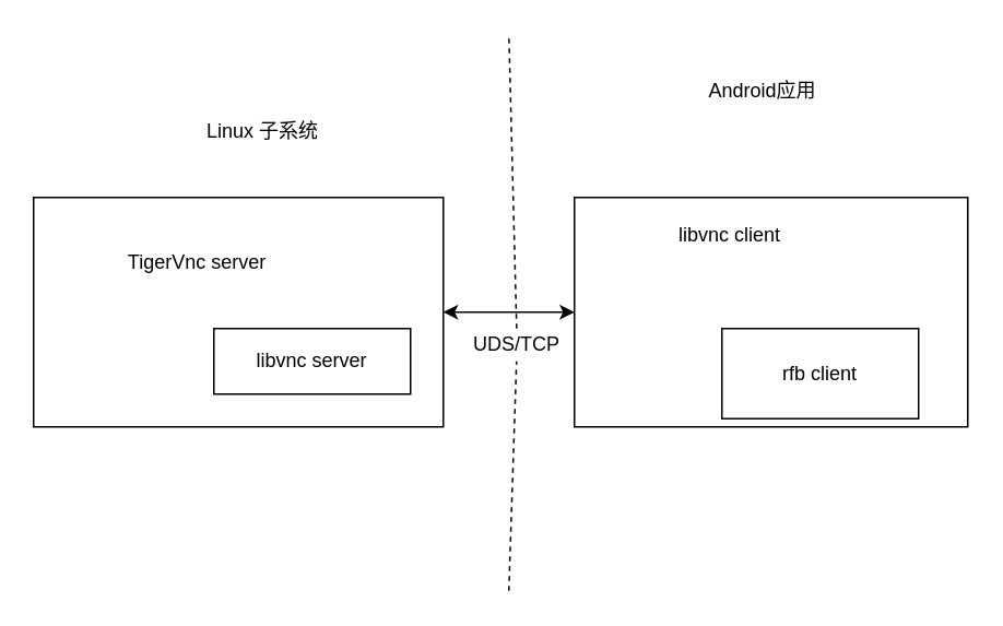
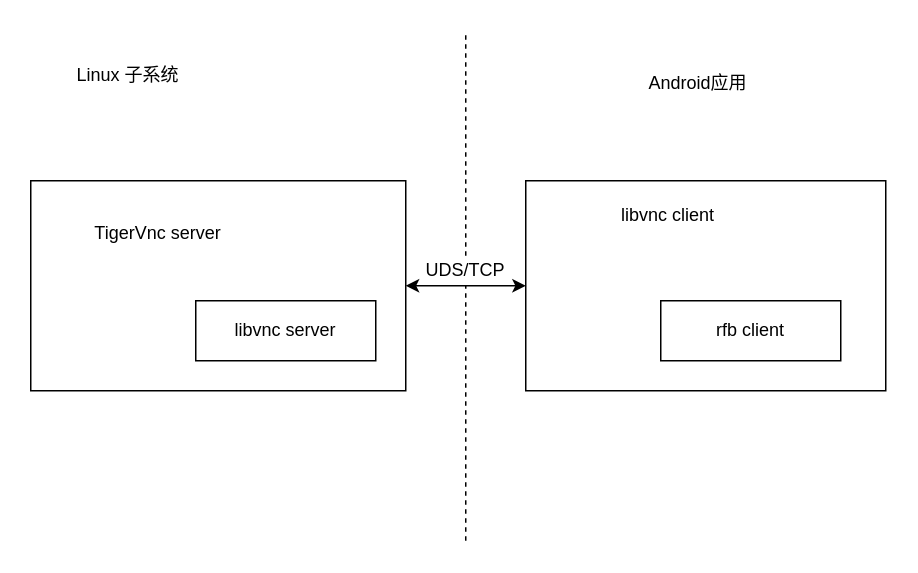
  <mxCell id="0" />
  <mxCell id="1" parent="0" />
  <mxCell id="2" style="edgeStyle=orthogonalEdgeStyle;rounded=0;orthogonalLoop=1;jettySize=auto;html=1;entryX=0;entryY=0.5;entryDx=0;entryDy=0;startArrow=classic;startFill=1;" edge="1" parent="1" source="3" target="4"><mxGeometry relative="1" as="geometry" /></mxCell>
  <mxCell id="3" value="" style="rounded=0;whiteSpace=wrap;html=1;" vertex="1" parent="1"><mxGeometry x="20" y="120" width="250" height="140" as="geometry" /></mxCell>
  <mxCell id="4" value="" style="rounded=0;whiteSpace=wrap;html=1;" vertex="1" parent="1"><mxGeometry x="350" y="120" width="240" height="140" as="geometry" /></mxCell>
- <mxCell id="5" value="TigerVnc server" style="text;html=1;strokeColor=none;fillColor=none;align=center;verticalAlign=middle;whiteSpace=wrap;rounded=0;" vertex="1" parent="1"><mxGeometry x="75" y="145" width="90" height="30" as="geometry" /></mxCell>
+ <mxCell id="5" value="TigerVnc server" style="text;html=1;strokeColor=none;fillColor=none;align=center;verticalAlign=middle;whiteSpace=wrap;rounded=0;" vertex="1" parent="1"><mxGeometry x="60" y="140" width="90" height="30" as="geometry" /></mxCell>
  <mxCell id="6" value="libvnc client" style="text;html=1;strokeColor=none;fillColor=none;align=center;verticalAlign=middle;whiteSpace=wrap;rounded=0;" vertex="1" parent="1"><mxGeometry x="395" y="135" width="100" height="15" as="geometry" /></mxCell>
  <mxCell id="7" value="libvnc server" style="rounded=0;whiteSpace=wrap;html=1;" vertex="1" parent="1"><mxGeometry x="130" y="200" width="120" height="40" as="geometry" /></mxCell>
- <mxCell id="8" value="rfb client" style="rounded=0;whiteSpace=wrap;html=1;" vertex="1" parent="1"><mxGeometry x="440" y="200" width="120" height="55" as="geometry" /></mxCell>
+ <mxCell id="8" value="rfb client" style="rounded=0;whiteSpace=wrap;html=1;" vertex="1" parent="1"><mxGeometry x="440" y="200" width="120" height="40" as="geometry" /></mxCell>
  <mxCell id="9" value="" style="endArrow=none;dashed=1;html=1;" edge="1" parent="1" source="12"><mxGeometry width="50" height="50" relative="1" as="geometry"><mxPoint x="310" y="360" as="sourcePoint" /><mxPoint x="310" y="20" as="targetPoint" /></mxGeometry></mxCell>
- <mxCell id="10" value="Linux 子系统" style="text;html=1;strokeColor=none;fillColor=none;align=center;verticalAlign=middle;whiteSpace=wrap;rounded=0;" vertex="1" parent="1"><mxGeometry x="110" y="70" width="100" height="20" as="geometry" /></mxCell>
+ <mxCell id="10" value="Linux 子系统" style="text;html=1;strokeColor=none;fillColor=none;align=center;verticalAlign=middle;whiteSpace=wrap;rounded=0;" vertex="1" parent="1"><mxGeometry x="35" y="40" width="100" height="20" as="geometry" /></mxCell>
  <mxCell id="11" value="Android应用" style="text;html=1;strokeColor=none;fillColor=none;align=center;verticalAlign=middle;whiteSpace=wrap;rounded=0;" vertex="1" parent="1"><mxGeometry x="415" y="45" width="100" height="20" as="geometry" /></mxCell>
- <mxCell id="12" value="UDS/TCP" style="text;html=1;strokeColor=none;fillColor=none;align=center;verticalAlign=middle;whiteSpace=wrap;rounded=0;" vertex="1" parent="1"><mxGeometry x="295" y="200" width="40" height="20" as="geometry" /></mxCell>
+ <mxCell id="12" value="UDS/TCP" style="text;html=1;strokeColor=none;fillColor=none;align=center;verticalAlign=middle;whiteSpace=wrap;rounded=0;" vertex="1" parent="1"><mxGeometry x="290" y="170" width="40" height="20" as="geometry" /></mxCell>
  <mxCell id="13" value="" style="endArrow=none;dashed=1;html=1;" edge="1" parent="1" target="12"><mxGeometry width="50" height="50" relative="1" as="geometry"><mxPoint x="310" y="360" as="sourcePoint" /><mxPoint x="310" y="20" as="targetPoint" /></mxGeometry></mxCell>
